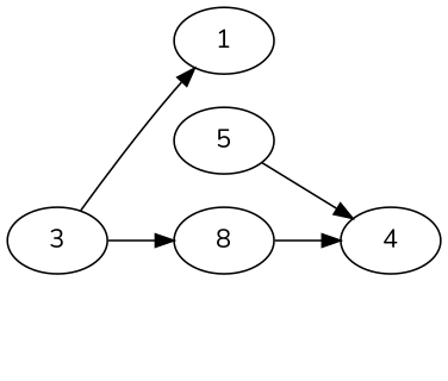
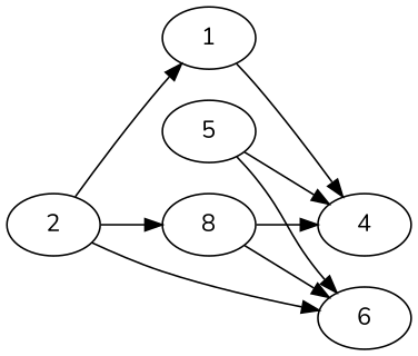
  digraph {
    fontname=Nunito
    rankdir=LR
    node [fontname=Nunito]
    edge [fontname=Nunito heightLimit=10 primaryType=sideStreet secondaryType=none village=Frankfurt_am_Main weight=10]
    1
    4
-   2 [label=3]
+   2
    n4 [label=8]
+   6
    5
+   1 -> 4 [primaryType=mainStreet]
    2 -> 1 [weight=8]
    2 -> n4 [secondaryType=oneWayStreet weight=7]
+   2 -> 6
    n4 -> 4 [weight=50]
+   n4 -> 6 [weight=5]
    5 -> 4 [weight=6]
+   5 -> 6 [weight=6]
  }
